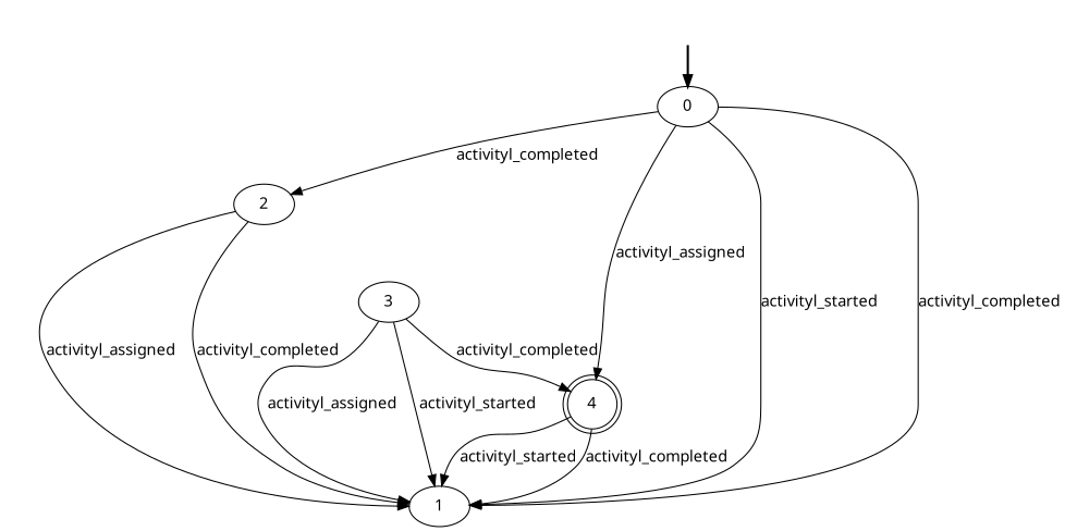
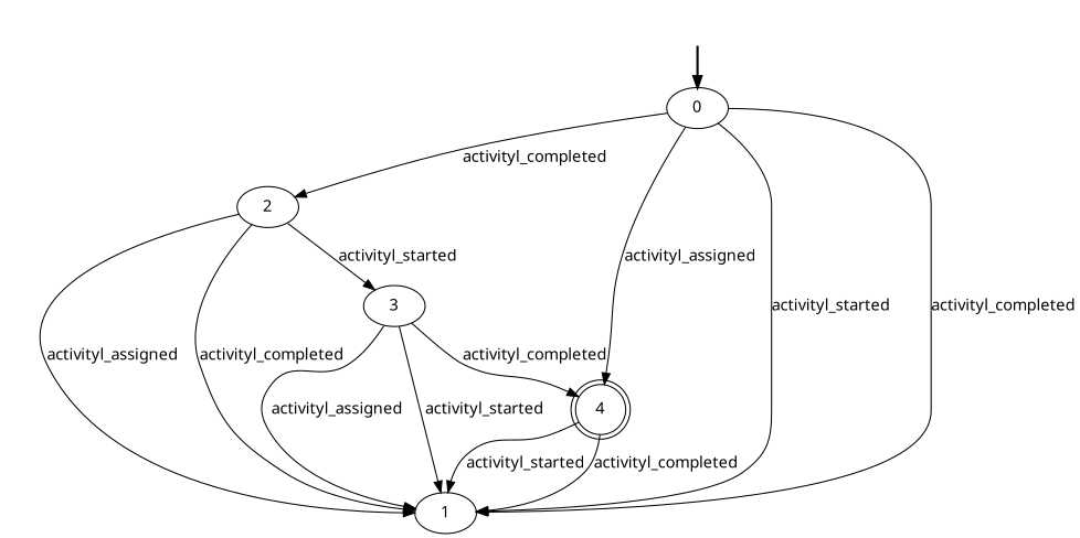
  digraph {
    fontname="Noto Sans"
    node [fontname="Noto Sans"]
    edge [fontname="Noto Sans"]
    fake0 [style=invisible]
    0 [root=true]
    2
    1
    4 [shape=doublecircle]
    3
    fake0 -> 0 [style=bold]
    0 -> 2 [label=activityl_completed]
    0 -> 1 [label=activityl_started]
    0 -> 1 [label=activityl_completed]
    0 -> 4 [label=activityl_assigned]
    2 -> 1 [label=activityl_assigned]
    2 -> 1 [label=activityl_completed]
+   2 -> 3 [label=activityl_started]
    4 -> 1 [label=activityl_started]
    4 -> 1 [label=activityl_completed]
    3 -> 1 [label=activityl_assigned]
    3 -> 1 [label=activityl_started]
    3 -> 4 [label=activityl_completed]
  }
